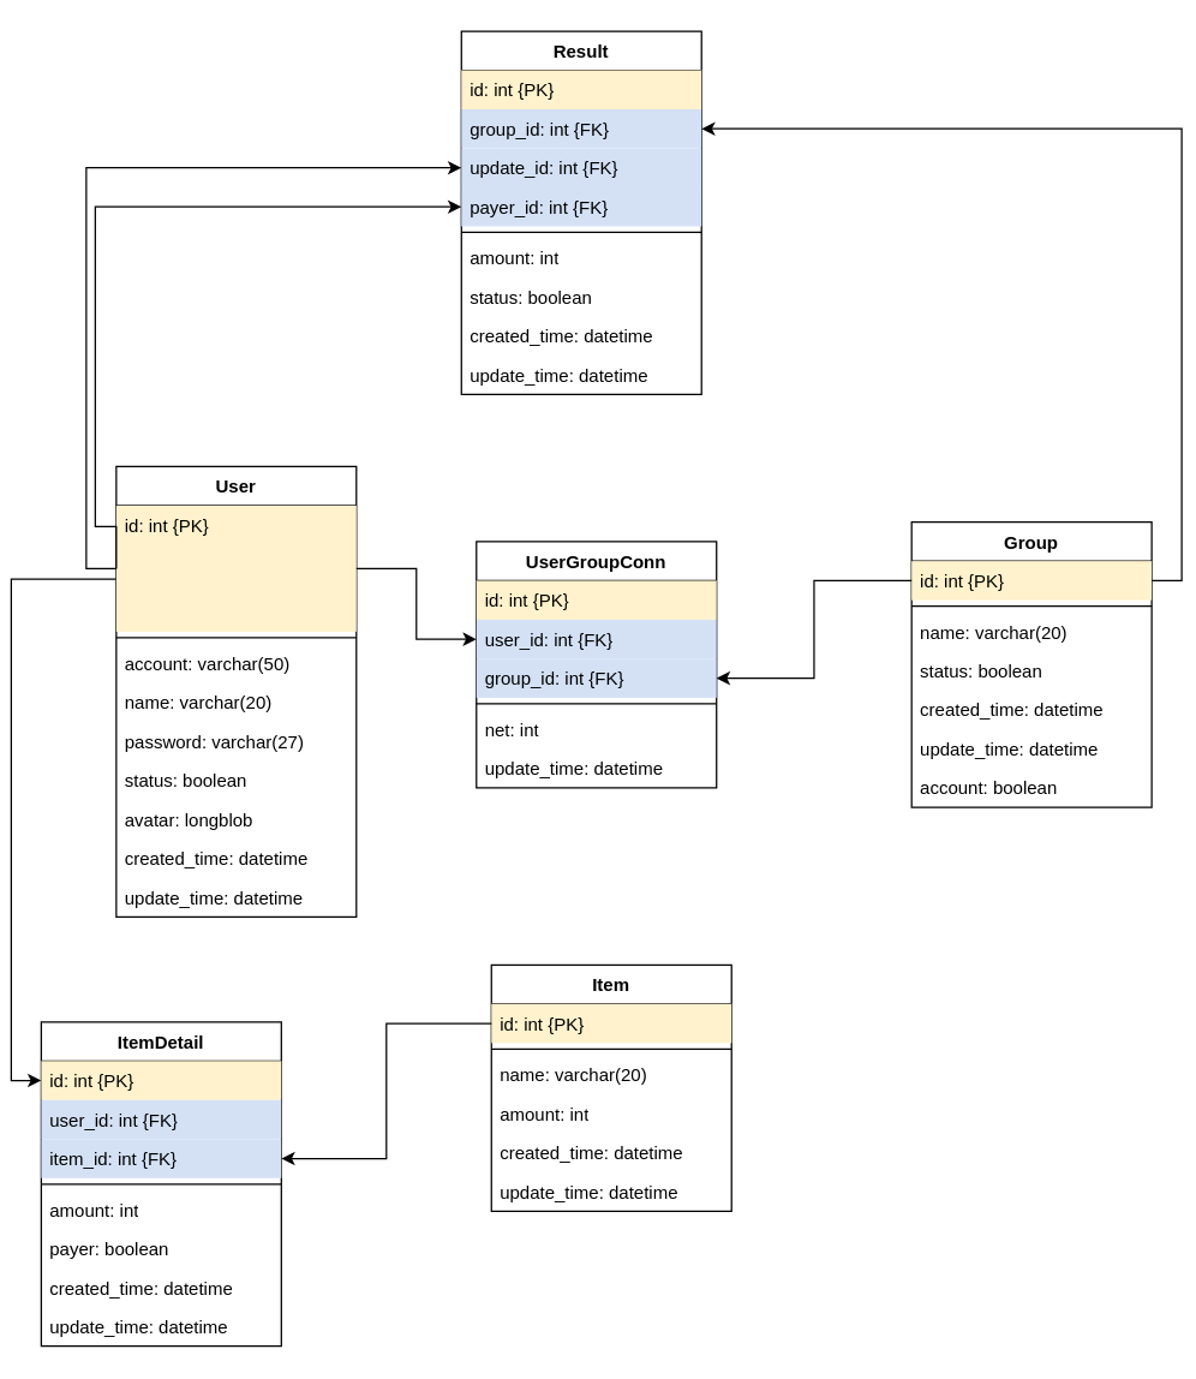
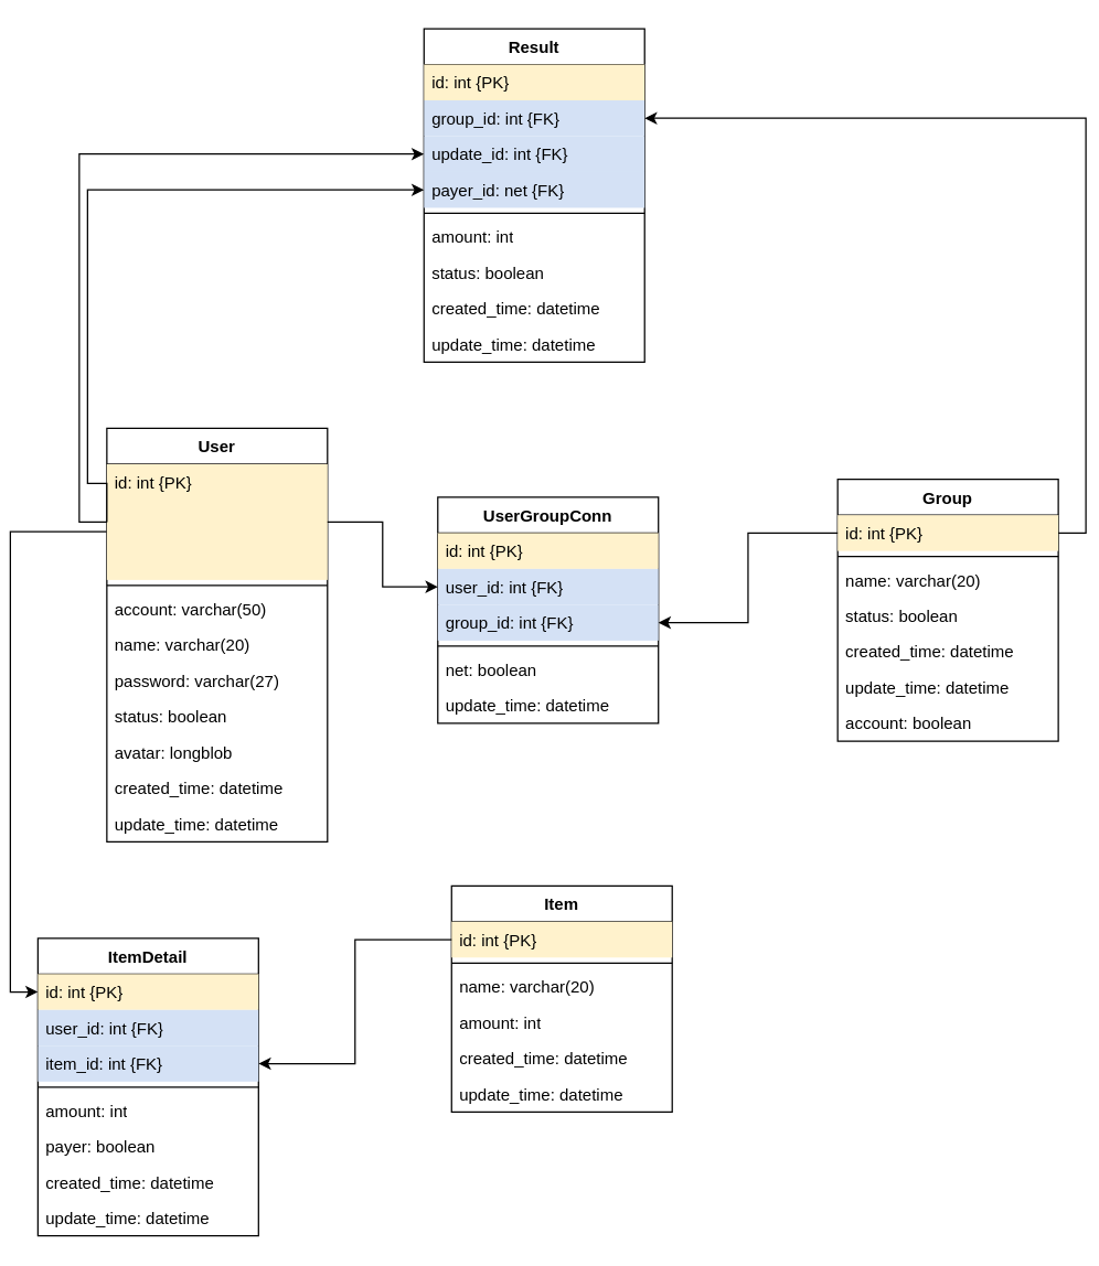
  <mxCell id="0" />
  <mxCell id="1" parent="0" />
  <mxCell id="2" style="edgeStyle=orthogonalEdgeStyle;rounded=0;orthogonalLoop=1;jettySize=auto;html=1;exitX=0;exitY=0.25;exitDx=0;exitDy=0;entryX=0;entryY=0.5;entryDx=0;entryDy=0;" edge="1" parent="1" source="3" target="36"><mxGeometry relative="1" as="geometry" /></mxCell>
  <mxCell id="3" value="User" style="swimlane;fontStyle=1;align=center;verticalAlign=top;childLayout=stackLayout;horizontal=1;startSize=26;horizontalStack=0;resizeParent=1;resizeParentMax=0;resizeLast=0;collapsible=1;marginBottom=0;whiteSpace=wrap;html=1;" parent="1" vertex="1"><mxGeometry x="70" y="310" width="160" height="300" as="geometry" /></mxCell>
  <mxCell id="4" value="id: int {PK}" style="text;strokeColor=none;fillColor=#FFF2CC;align=left;verticalAlign=top;spacingLeft=4;spacingRight=4;overflow=hidden;rotatable=0;points=[[0,0.5],[1,0.5]];portConstraint=eastwest;whiteSpace=wrap;html=1;" parent="3" vertex="1"><mxGeometry y="26" width="160" height="84" as="geometry" /></mxCell>
  <mxCell id="5" value="" style="line;strokeWidth=1;fillColor=none;align=left;verticalAlign=middle;spacingTop=-1;spacingLeft=3;spacingRight=3;rotatable=0;labelPosition=right;points=[];portConstraint=eastwest;strokeColor=inherit;" parent="3" vertex="1"><mxGeometry y="110" width="160" height="8" as="geometry" /></mxCell>
  <mxCell id="6" value="account: varchar(50)" style="text;strokeColor=none;fillColor=none;align=left;verticalAlign=top;spacingLeft=4;spacingRight=4;overflow=hidden;rotatable=0;points=[[0,0.5],[1,0.5]];portConstraint=eastwest;whiteSpace=wrap;html=1;" parent="3" vertex="1"><mxGeometry y="118" width="160" height="26" as="geometry" /></mxCell>
  <mxCell id="7" value="name: varchar(20)" style="text;strokeColor=none;fillColor=none;align=left;verticalAlign=top;spacingLeft=4;spacingRight=4;overflow=hidden;rotatable=0;points=[[0,0.5],[1,0.5]];portConstraint=eastwest;whiteSpace=wrap;html=1;" parent="3" vertex="1"><mxGeometry y="144" width="160" height="26" as="geometry" /></mxCell>
  <mxCell id="8" value="password: varchar(27)" style="text;strokeColor=none;fillColor=none;align=left;verticalAlign=top;spacingLeft=4;spacingRight=4;overflow=hidden;rotatable=0;points=[[0,0.5],[1,0.5]];portConstraint=eastwest;whiteSpace=wrap;html=1;" parent="3" vertex="1"><mxGeometry y="170" width="160" height="26" as="geometry" /></mxCell>
  <mxCell id="9" value="status: boolean" style="text;strokeColor=none;fillColor=none;align=left;verticalAlign=top;spacingLeft=4;spacingRight=4;overflow=hidden;rotatable=0;points=[[0,0.5],[1,0.5]];portConstraint=eastwest;whiteSpace=wrap;html=1;" parent="3" vertex="1"><mxGeometry y="196" width="160" height="26" as="geometry" /></mxCell>
  <mxCell id="10" value="avatar: longblob" style="text;strokeColor=none;fillColor=none;align=left;verticalAlign=top;spacingLeft=4;spacingRight=4;overflow=hidden;rotatable=0;points=[[0,0.5],[1,0.5]];portConstraint=eastwest;whiteSpace=wrap;html=1;" parent="3" vertex="1"><mxGeometry y="222" width="160" height="26" as="geometry" /></mxCell>
  <mxCell id="11" value="created_time: datetime" style="text;strokeColor=none;fillColor=none;align=left;verticalAlign=top;spacingLeft=4;spacingRight=4;overflow=hidden;rotatable=0;points=[[0,0.5],[1,0.5]];portConstraint=eastwest;whiteSpace=wrap;html=1;" parent="3" vertex="1"><mxGeometry y="248" width="160" height="26" as="geometry" /></mxCell>
  <mxCell id="12" value="update_time: datetime" style="text;strokeColor=none;fillColor=none;align=left;verticalAlign=top;spacingLeft=4;spacingRight=4;overflow=hidden;rotatable=0;points=[[0,0.5],[1,0.5]];portConstraint=eastwest;whiteSpace=wrap;html=1;" parent="3" vertex="1"><mxGeometry y="274" width="160" height="26" as="geometry" /></mxCell>
  <mxCell id="13" value="Group" style="swimlane;fontStyle=1;align=center;verticalAlign=top;childLayout=stackLayout;horizontal=1;startSize=26;horizontalStack=0;resizeParent=1;resizeParentMax=0;resizeLast=0;collapsible=1;marginBottom=0;whiteSpace=wrap;html=1;" parent="1" vertex="1"><mxGeometry x="600" y="347" width="160" height="190" as="geometry" /></mxCell>
  <mxCell id="14" value="id: int {PK}" style="text;strokeColor=none;fillColor=#FFF2CC;align=left;verticalAlign=top;spacingLeft=4;spacingRight=4;overflow=hidden;rotatable=0;points=[[0,0.5],[1,0.5]];portConstraint=eastwest;whiteSpace=wrap;html=1;" parent="13" vertex="1"><mxGeometry y="26" width="160" height="26" as="geometry" /></mxCell>
  <mxCell id="15" value="" style="line;strokeWidth=1;fillColor=none;align=left;verticalAlign=middle;spacingTop=-1;spacingLeft=3;spacingRight=3;rotatable=0;labelPosition=right;points=[];portConstraint=eastwest;strokeColor=inherit;" parent="13" vertex="1"><mxGeometry y="52" width="160" height="8" as="geometry" /></mxCell>
  <mxCell id="16" value="name: varchar(20)" style="text;strokeColor=none;fillColor=none;align=left;verticalAlign=top;spacingLeft=4;spacingRight=4;overflow=hidden;rotatable=0;points=[[0,0.5],[1,0.5]];portConstraint=eastwest;whiteSpace=wrap;html=1;" parent="13" vertex="1"><mxGeometry y="60" width="160" height="26" as="geometry" /></mxCell>
  <mxCell id="17" value="status: boolean" style="text;strokeColor=none;fillColor=none;align=left;verticalAlign=top;spacingLeft=4;spacingRight=4;overflow=hidden;rotatable=0;points=[[0,0.5],[1,0.5]];portConstraint=eastwest;whiteSpace=wrap;html=1;" parent="13" vertex="1"><mxGeometry y="86" width="160" height="26" as="geometry" /></mxCell>
  <mxCell id="18" value="created_time: datetime" style="text;strokeColor=none;fillColor=none;align=left;verticalAlign=top;spacingLeft=4;spacingRight=4;overflow=hidden;rotatable=0;points=[[0,0.5],[1,0.5]];portConstraint=eastwest;whiteSpace=wrap;html=1;" parent="13" vertex="1"><mxGeometry y="112" width="160" height="26" as="geometry" /></mxCell>
  <mxCell id="19" value="update_time: datetime" style="text;strokeColor=none;fillColor=none;align=left;verticalAlign=top;spacingLeft=4;spacingRight=4;overflow=hidden;rotatable=0;points=[[0,0.5],[1,0.5]];portConstraint=eastwest;whiteSpace=wrap;html=1;" parent="13" vertex="1"><mxGeometry y="138" width="160" height="26" as="geometry" /></mxCell>
  <mxCell id="20" value="account: boolean" style="text;strokeColor=none;fillColor=none;align=left;verticalAlign=top;spacingLeft=4;spacingRight=4;overflow=hidden;rotatable=0;points=[[0,0.5],[1,0.5]];portConstraint=eastwest;whiteSpace=wrap;html=1;" parent="13" vertex="1"><mxGeometry y="164" width="160" height="26" as="geometry" /></mxCell>
  <mxCell id="21" value="UserGroupConn" style="swimlane;fontStyle=1;align=center;verticalAlign=top;childLayout=stackLayout;horizontal=1;startSize=26;horizontalStack=0;resizeParent=1;resizeParentMax=0;resizeLast=0;collapsible=1;marginBottom=0;whiteSpace=wrap;html=1;" parent="1" vertex="1"><mxGeometry x="310" y="360" width="160" height="164" as="geometry" /></mxCell>
  <mxCell id="22" value="id: int {PK}" style="text;strokeColor=none;fillColor=#FFF2CC;align=left;verticalAlign=top;spacingLeft=4;spacingRight=4;overflow=hidden;rotatable=0;points=[[0,0.5],[1,0.5]];portConstraint=eastwest;whiteSpace=wrap;html=1;" parent="21" vertex="1"><mxGeometry y="26" width="160" height="26" as="geometry" /></mxCell>
  <mxCell id="23" value="user_id: int {FK}" style="text;strokeColor=none;fillColor=#D4E1F5;align=left;verticalAlign=top;spacingLeft=4;spacingRight=4;overflow=hidden;rotatable=0;points=[[0,0.5],[1,0.5]];portConstraint=eastwest;whiteSpace=wrap;html=1;" parent="21" vertex="1"><mxGeometry y="52" width="160" height="26" as="geometry" /></mxCell>
  <mxCell id="24" value="group_id: int {FK}" style="text;strokeColor=none;fillColor=#D4E1F5;align=left;verticalAlign=top;spacingLeft=4;spacingRight=4;overflow=hidden;rotatable=0;points=[[0,0.5],[1,0.5]];portConstraint=eastwest;whiteSpace=wrap;html=1;" parent="21" vertex="1"><mxGeometry y="78" width="160" height="26" as="geometry" /></mxCell>
  <mxCell id="25" value="" style="line;strokeWidth=1;fillColor=none;align=left;verticalAlign=middle;spacingTop=-1;spacingLeft=3;spacingRight=3;rotatable=0;labelPosition=right;points=[];portConstraint=eastwest;strokeColor=inherit;" parent="21" vertex="1"><mxGeometry y="104" width="160" height="8" as="geometry" /></mxCell>
- <mxCell id="26" value="net: int" style="text;strokeColor=none;fillColor=none;align=left;verticalAlign=top;spacingLeft=4;spacingRight=4;overflow=hidden;rotatable=0;points=[[0,0.5],[1,0.5]];portConstraint=eastwest;whiteSpace=wrap;html=1;" parent="21" vertex="1"><mxGeometry y="112" width="160" height="26" as="geometry" /></mxCell>
+ <mxCell id="26" value="net: boolean" style="text;strokeColor=none;fillColor=none;align=left;verticalAlign=top;spacingLeft=4;spacingRight=4;overflow=hidden;rotatable=0;points=[[0,0.5],[1,0.5]];portConstraint=eastwest;whiteSpace=wrap;html=1;" parent="21" vertex="1"><mxGeometry y="112" width="160" height="26" as="geometry" /></mxCell>
  <mxCell id="27" value="update_time: datetime" style="text;strokeColor=none;fillColor=none;align=left;verticalAlign=top;spacingLeft=4;spacingRight=4;overflow=hidden;rotatable=0;points=[[0,0.5],[1,0.5]];portConstraint=eastwest;whiteSpace=wrap;html=1;" parent="21" vertex="1"><mxGeometry y="138" width="160" height="26" as="geometry" /></mxCell>
  <mxCell id="28" value="Item" style="swimlane;fontStyle=1;align=center;verticalAlign=top;childLayout=stackLayout;horizontal=1;startSize=26;horizontalStack=0;resizeParent=1;resizeParentMax=0;resizeLast=0;collapsible=1;marginBottom=0;whiteSpace=wrap;html=1;" parent="1" vertex="1"><mxGeometry x="320" y="642" width="160" height="164" as="geometry" /></mxCell>
  <mxCell id="29" value="id: int {PK}" style="text;strokeColor=none;fillColor=#FFF2CC;align=left;verticalAlign=top;spacingLeft=4;spacingRight=4;overflow=hidden;rotatable=0;points=[[0,0.5],[1,0.5]];portConstraint=eastwest;whiteSpace=wrap;html=1;" parent="28" vertex="1"><mxGeometry y="26" width="160" height="26" as="geometry" /></mxCell>
  <mxCell id="30" value="" style="line;strokeWidth=1;fillColor=none;align=left;verticalAlign=middle;spacingTop=-1;spacingLeft=3;spacingRight=3;rotatable=0;labelPosition=right;points=[];portConstraint=eastwest;strokeColor=inherit;" parent="28" vertex="1"><mxGeometry y="52" width="160" height="8" as="geometry" /></mxCell>
  <mxCell id="31" value="name: varchar(20)" style="text;strokeColor=none;fillColor=none;align=left;verticalAlign=top;spacingLeft=4;spacingRight=4;overflow=hidden;rotatable=0;points=[[0,0.5],[1,0.5]];portConstraint=eastwest;whiteSpace=wrap;html=1;" parent="28" vertex="1"><mxGeometry y="60" width="160" height="26" as="geometry" /></mxCell>
  <mxCell id="32" value="amount: int" style="text;strokeColor=none;fillColor=none;align=left;verticalAlign=top;spacingLeft=4;spacingRight=4;overflow=hidden;rotatable=0;points=[[0,0.5],[1,0.5]];portConstraint=eastwest;whiteSpace=wrap;html=1;" parent="28" vertex="1"><mxGeometry y="86" width="160" height="26" as="geometry" /></mxCell>
  <mxCell id="33" value="created_time: datetime" style="text;strokeColor=none;fillColor=none;align=left;verticalAlign=top;spacingLeft=4;spacingRight=4;overflow=hidden;rotatable=0;points=[[0,0.5],[1,0.5]];portConstraint=eastwest;whiteSpace=wrap;html=1;" parent="28" vertex="1"><mxGeometry y="112" width="160" height="26" as="geometry" /></mxCell>
  <mxCell id="34" value="update_time: datetime" style="text;strokeColor=none;fillColor=none;align=left;verticalAlign=top;spacingLeft=4;spacingRight=4;overflow=hidden;rotatable=0;points=[[0,0.5],[1,0.5]];portConstraint=eastwest;whiteSpace=wrap;html=1;" parent="28" vertex="1"><mxGeometry y="138" width="160" height="26" as="geometry" /></mxCell>
  <mxCell id="35" value="ItemDetail" style="swimlane;fontStyle=1;align=center;verticalAlign=top;childLayout=stackLayout;horizontal=1;startSize=26;horizontalStack=0;resizeParent=1;resizeParentMax=0;resizeLast=0;collapsible=1;marginBottom=0;whiteSpace=wrap;html=1;" parent="1" vertex="1"><mxGeometry x="20" y="680" width="160" height="216" as="geometry" /></mxCell>
  <mxCell id="36" value="id: int {PK}" style="text;strokeColor=none;fillColor=#FFF2CC;align=left;verticalAlign=top;spacingLeft=4;spacingRight=4;overflow=hidden;rotatable=0;points=[[0,0.5],[1,0.5]];portConstraint=eastwest;whiteSpace=wrap;html=1;" parent="35" vertex="1"><mxGeometry y="26" width="160" height="26" as="geometry" /></mxCell>
  <mxCell id="37" value="user_id: int {FK}" style="text;strokeColor=none;fillColor=#D4E1F5;align=left;verticalAlign=top;spacingLeft=4;spacingRight=4;overflow=hidden;rotatable=0;points=[[0,0.5],[1,0.5]];portConstraint=eastwest;whiteSpace=wrap;html=1;" parent="35" vertex="1"><mxGeometry y="52" width="160" height="26" as="geometry" /></mxCell>
  <mxCell id="38" value="item_id: int {FK}" style="text;strokeColor=none;fillColor=#D4E1F5;align=left;verticalAlign=top;spacingLeft=4;spacingRight=4;overflow=hidden;rotatable=0;points=[[0,0.5],[1,0.5]];portConstraint=eastwest;whiteSpace=wrap;html=1;" parent="35" vertex="1"><mxGeometry y="78" width="160" height="26" as="geometry" /></mxCell>
  <mxCell id="39" value="" style="line;strokeWidth=1;fillColor=none;align=left;verticalAlign=middle;spacingTop=-1;spacingLeft=3;spacingRight=3;rotatable=0;labelPosition=right;points=[];portConstraint=eastwest;strokeColor=inherit;" parent="35" vertex="1"><mxGeometry y="104" width="160" height="8" as="geometry" /></mxCell>
  <mxCell id="40" value="amount: int" style="text;strokeColor=none;fillColor=none;align=left;verticalAlign=top;spacingLeft=4;spacingRight=4;overflow=hidden;rotatable=0;points=[[0,0.5],[1,0.5]];portConstraint=eastwest;whiteSpace=wrap;html=1;" parent="35" vertex="1"><mxGeometry y="112" width="160" height="26" as="geometry" /></mxCell>
  <mxCell id="41" value="payer: boolean" style="text;strokeColor=none;fillColor=none;align=left;verticalAlign=top;spacingLeft=4;spacingRight=4;overflow=hidden;rotatable=0;points=[[0,0.5],[1,0.5]];portConstraint=eastwest;whiteSpace=wrap;html=1;" parent="35" vertex="1"><mxGeometry y="138" width="160" height="26" as="geometry" /></mxCell>
  <mxCell id="42" value="created_time: datetime" style="text;strokeColor=none;fillColor=none;align=left;verticalAlign=top;spacingLeft=4;spacingRight=4;overflow=hidden;rotatable=0;points=[[0,0.5],[1,0.5]];portConstraint=eastwest;whiteSpace=wrap;html=1;" parent="35" vertex="1"><mxGeometry y="164" width="160" height="26" as="geometry" /></mxCell>
  <mxCell id="43" value="update_time: datetime" style="text;strokeColor=none;fillColor=none;align=left;verticalAlign=top;spacingLeft=4;spacingRight=4;overflow=hidden;rotatable=0;points=[[0,0.5],[1,0.5]];portConstraint=eastwest;whiteSpace=wrap;html=1;" parent="35" vertex="1"><mxGeometry y="190" width="160" height="26" as="geometry" /></mxCell>
  <mxCell id="44" value="Result" style="swimlane;fontStyle=1;align=center;verticalAlign=top;childLayout=stackLayout;horizontal=1;startSize=26;horizontalStack=0;resizeParent=1;resizeParentMax=0;resizeLast=0;collapsible=1;marginBottom=0;whiteSpace=wrap;html=1;" parent="1" vertex="1"><mxGeometry x="300" y="20" width="160" height="242" as="geometry" /></mxCell>
  <mxCell id="45" value="id: int {PK}" style="text;strokeColor=none;fillColor=#FFF2CC;align=left;verticalAlign=top;spacingLeft=4;spacingRight=4;overflow=hidden;rotatable=0;points=[[0,0.5],[1,0.5]];portConstraint=eastwest;whiteSpace=wrap;html=1;" parent="44" vertex="1"><mxGeometry y="26" width="160" height="26" as="geometry" /></mxCell>
  <mxCell id="46" value="group_id: int {FK}" style="text;strokeColor=none;fillColor=#D4E1F5;align=left;verticalAlign=top;spacingLeft=4;spacingRight=4;overflow=hidden;rotatable=0;points=[[0,0.5],[1,0.5]];portConstraint=eastwest;whiteSpace=wrap;html=1;" parent="44" vertex="1"><mxGeometry y="52" width="160" height="26" as="geometry" /></mxCell>
  <mxCell id="47" value="update_id: int {FK}" style="text;strokeColor=none;fillColor=#D4E1F5;align=left;verticalAlign=top;spacingLeft=4;spacingRight=4;overflow=hidden;rotatable=0;points=[[0,0.5],[1,0.5]];portConstraint=eastwest;whiteSpace=wrap;html=1;" parent="44" vertex="1"><mxGeometry y="78" width="160" height="26" as="geometry" /></mxCell>
- <mxCell id="48" value="payer_id: int {FK}" style="text;strokeColor=none;fillColor=#D4E1F5;align=left;verticalAlign=top;spacingLeft=4;spacingRight=4;overflow=hidden;rotatable=0;points=[[0,0.5],[1,0.5]];portConstraint=eastwest;whiteSpace=wrap;html=1;" parent="44" vertex="1"><mxGeometry y="104" width="160" height="26" as="geometry" /></mxCell>
+ <mxCell id="48" value="payer_id: net {FK}" style="text;strokeColor=none;fillColor=#D4E1F5;align=left;verticalAlign=top;spacingLeft=4;spacingRight=4;overflow=hidden;rotatable=0;points=[[0,0.5],[1,0.5]];portConstraint=eastwest;whiteSpace=wrap;html=1;" parent="44" vertex="1"><mxGeometry y="104" width="160" height="26" as="geometry" /></mxCell>
  <mxCell id="49" value="" style="line;strokeWidth=1;fillColor=none;align=left;verticalAlign=middle;spacingTop=-1;spacingLeft=3;spacingRight=3;rotatable=0;labelPosition=right;points=[];portConstraint=eastwest;strokeColor=inherit;" parent="44" vertex="1"><mxGeometry y="130" width="160" height="8" as="geometry" /></mxCell>
  <mxCell id="50" value="amount: int" style="text;strokeColor=none;fillColor=none;align=left;verticalAlign=top;spacingLeft=4;spacingRight=4;overflow=hidden;rotatable=0;points=[[0,0.5],[1,0.5]];portConstraint=eastwest;whiteSpace=wrap;html=1;" parent="44" vertex="1"><mxGeometry y="138" width="160" height="26" as="geometry" /></mxCell>
  <mxCell id="51" value="status: boolean" style="text;strokeColor=none;fillColor=none;align=left;verticalAlign=top;spacingLeft=4;spacingRight=4;overflow=hidden;rotatable=0;points=[[0,0.5],[1,0.5]];portConstraint=eastwest;whiteSpace=wrap;html=1;" parent="44" vertex="1"><mxGeometry y="164" width="160" height="26" as="geometry" /></mxCell>
  <mxCell id="52" value="created_time: datetime" style="text;strokeColor=none;fillColor=none;align=left;verticalAlign=top;spacingLeft=4;spacingRight=4;overflow=hidden;rotatable=0;points=[[0,0.5],[1,0.5]];portConstraint=eastwest;whiteSpace=wrap;html=1;" parent="44" vertex="1"><mxGeometry y="190" width="160" height="26" as="geometry" /></mxCell>
  <mxCell id="53" value="update_time: datetime" style="text;strokeColor=none;fillColor=none;align=left;verticalAlign=top;spacingLeft=4;spacingRight=4;overflow=hidden;rotatable=0;points=[[0,0.5],[1,0.5]];portConstraint=eastwest;whiteSpace=wrap;html=1;" parent="44" vertex="1"><mxGeometry y="216" width="160" height="26" as="geometry" /></mxCell>
  <mxCell id="54" style="edgeStyle=orthogonalEdgeStyle;rounded=0;orthogonalLoop=1;jettySize=auto;html=1;exitX=0;exitY=0.5;exitDx=0;exitDy=0;entryX=1;entryY=0.5;entryDx=0;entryDy=0;" parent="1" source="14" target="24" edge="1"><mxGeometry relative="1" as="geometry" /></mxCell>
  <mxCell id="55" style="edgeStyle=orthogonalEdgeStyle;rounded=0;orthogonalLoop=1;jettySize=auto;html=1;exitX=1;exitY=0.5;exitDx=0;exitDy=0;entryX=0;entryY=0.5;entryDx=0;entryDy=0;" parent="1" source="4" target="23" edge="1"><mxGeometry relative="1" as="geometry" /></mxCell>
  <mxCell id="56" style="edgeStyle=orthogonalEdgeStyle;rounded=0;orthogonalLoop=1;jettySize=auto;html=1;exitX=0;exitY=0.5;exitDx=0;exitDy=0;entryX=0;entryY=0.5;entryDx=0;entryDy=0;" parent="1" source="4" target="47" edge="1"><mxGeometry relative="1" as="geometry" /></mxCell>
  <mxCell id="57" style="edgeStyle=orthogonalEdgeStyle;rounded=0;orthogonalLoop=1;jettySize=auto;html=1;exitX=0;exitY=0.5;exitDx=0;exitDy=0;entryX=0;entryY=0.5;entryDx=0;entryDy=0;" parent="1" source="4" target="48" edge="1"><mxGeometry relative="1" as="geometry"><Array as="points"><mxPoint x="70" y="350" /><mxPoint x="56" y="350" /><mxPoint x="56" y="137" /></Array></mxGeometry></mxCell>
  <mxCell id="58" style="edgeStyle=orthogonalEdgeStyle;rounded=0;orthogonalLoop=1;jettySize=auto;html=1;exitX=1;exitY=0.5;exitDx=0;exitDy=0;entryX=1;entryY=0.5;entryDx=0;entryDy=0;" parent="1" source="14" target="46" edge="1"><mxGeometry relative="1" as="geometry" /></mxCell>
  <mxCell id="59" style="edgeStyle=orthogonalEdgeStyle;rounded=0;orthogonalLoop=1;jettySize=auto;html=1;exitX=0;exitY=0.5;exitDx=0;exitDy=0;entryX=1;entryY=0.5;entryDx=0;entryDy=0;" parent="1" source="29" target="38" edge="1"><mxGeometry relative="1" as="geometry" /></mxCell>
